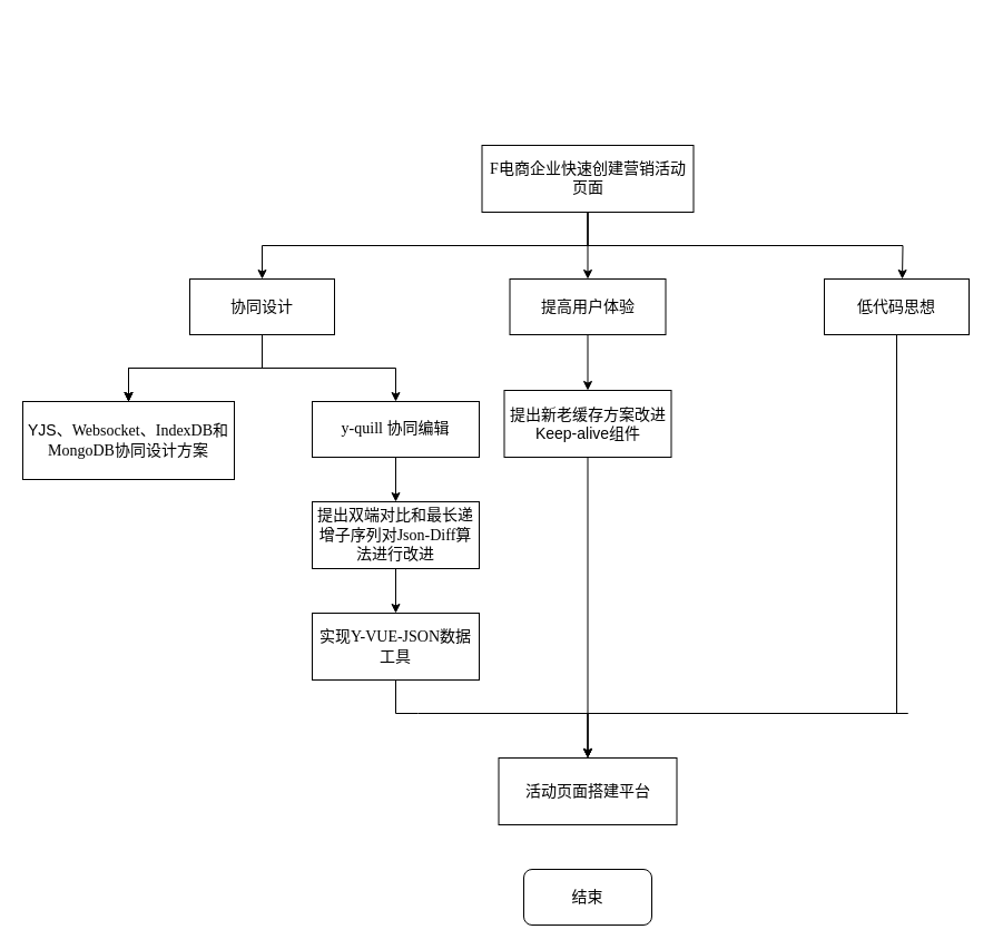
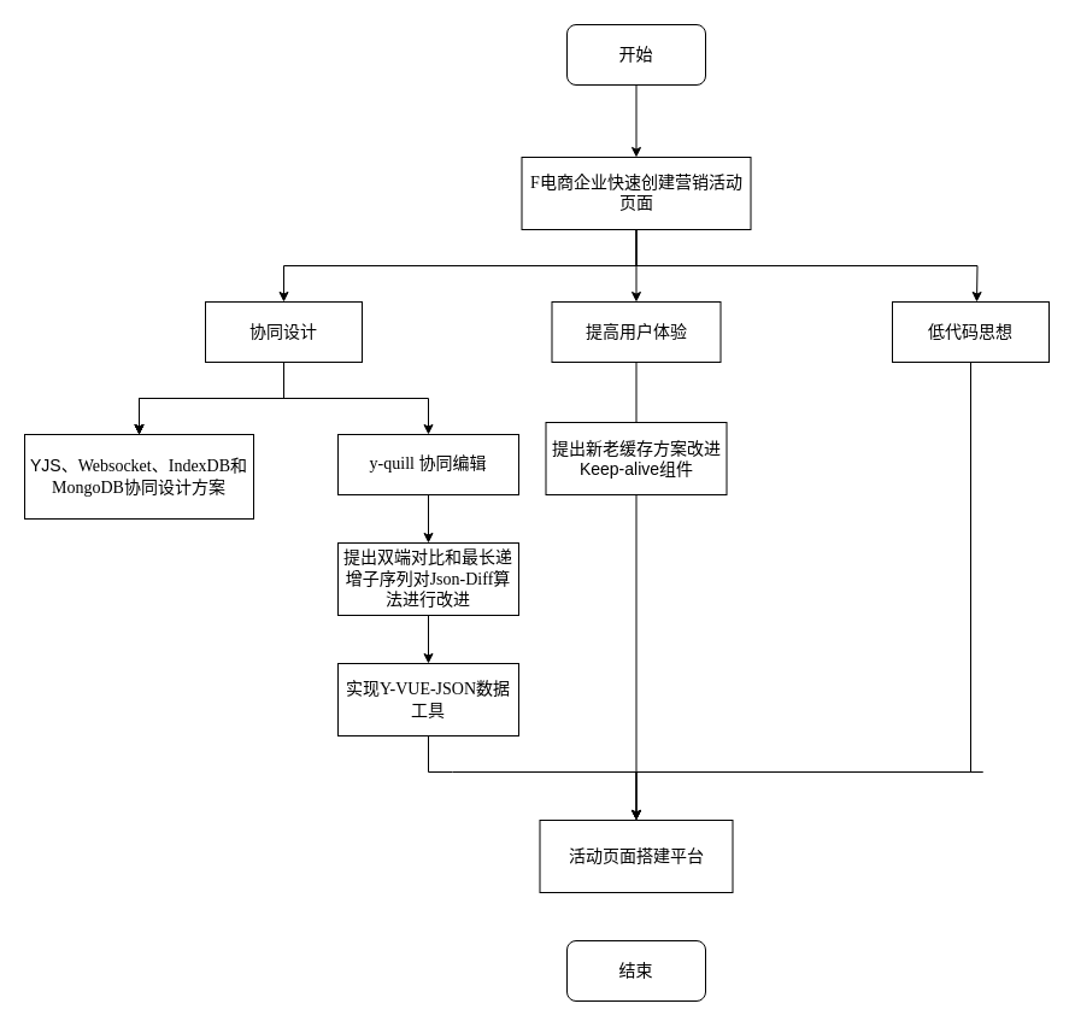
  <mxCell id="0" />
  <mxCell id="1" parent="0" />
  <mxCell id="2" style="edgeStyle=orthogonalEdgeStyle;rounded=0;orthogonalLoop=1;jettySize=auto;html=1;exitX=0.5;exitY=1;exitDx=0;exitDy=0;entryX=0.5;entryY=0;entryDx=0;entryDy=0;fontSize=14;align=center;" parent="1" source="5" target="11" edge="1"><mxGeometry relative="1" as="geometry" /></mxCell>
  <mxCell id="3" style="edgeStyle=orthogonalEdgeStyle;rounded=0;orthogonalLoop=1;jettySize=auto;html=1;exitX=0.5;exitY=1;exitDx=0;exitDy=0;fontSize=14;align=center;" parent="1" source="5" target="13" edge="1"><mxGeometry relative="1" as="geometry" /></mxCell>
  <mxCell id="4" style="edgeStyle=orthogonalEdgeStyle;rounded=0;orthogonalLoop=1;jettySize=auto;html=1;exitX=0.5;exitY=1;exitDx=0;exitDy=0;fontSize=14;align=center;" edge="1" parent="1" source="5"><mxGeometry relative="1" as="geometry"><mxPoint x="810" y="250" as="targetPoint" /></mxGeometry></mxCell>
  <mxCell id="5" value="&lt;p style=&quot;margin: 0pt 0pt 0.0pt; font-family: &amp;quot;Times New Roman&amp;quot;; font-size: 14px;&quot; class=&quot;MsoNormal&quot;&gt;&lt;span style=&quot;font-family: 宋体; font-size: 14px;&quot;&gt;&lt;font face=&quot;Times New Roman Regular&quot; style=&quot;font-size: 14px;&quot;&gt;F&lt;/font&gt;&lt;/span&gt;&lt;span style=&quot;font-family: &amp;quot;Times New Roman Regular&amp;quot;; font-size: 14px;&quot;&gt;&lt;font face=&quot;宋体&quot; style=&quot;font-size: 14px;&quot;&gt;电商企业快速创建&lt;/font&gt;&lt;/span&gt;&lt;span style=&quot;font-family: 宋体; font-size: 14px; background-color: initial;&quot;&gt;营销活动页面&lt;/span&gt;&lt;/p&gt;" style="rounded=0;whiteSpace=wrap;html=1;align=center;fontSize=14;" parent="1" vertex="1"><mxGeometry x="432.5" y="130" width="190" height="60" as="geometry" /></mxCell>
  <mxCell id="6" value="" style="edgeStyle=orthogonalEdgeStyle;rounded=0;orthogonalLoop=1;jettySize=auto;html=1;fontSize=14;align=center;" edge="1" parent="1" source="11" target="20"><mxGeometry relative="1" as="geometry" /></mxCell>
  <mxCell id="7" value="" style="edgeStyle=orthogonalEdgeStyle;rounded=0;orthogonalLoop=1;jettySize=auto;html=1;fontSize=14;align=center;" edge="1" parent="1" source="11" target="20"><mxGeometry relative="1" as="geometry" /></mxCell>
  <mxCell id="8" value="" style="edgeStyle=orthogonalEdgeStyle;rounded=0;orthogonalLoop=1;jettySize=auto;html=1;fontSize=14;align=center;" edge="1" parent="1" source="11" target="20"><mxGeometry relative="1" as="geometry" /></mxCell>
  <mxCell id="9" value="" style="edgeStyle=orthogonalEdgeStyle;rounded=0;orthogonalLoop=1;jettySize=auto;html=1;fontSize=14;align=center;" edge="1" parent="1" source="11" target="20"><mxGeometry relative="1" as="geometry" /></mxCell>
  <mxCell id="10" style="edgeStyle=orthogonalEdgeStyle;rounded=0;orthogonalLoop=1;jettySize=auto;html=1;exitX=0.5;exitY=1;exitDx=0;exitDy=0;entryX=0.5;entryY=0;entryDx=0;entryDy=0;fontSize=14;align=center;" edge="1" parent="1" source="11" target="22"><mxGeometry relative="1" as="geometry" /></mxCell>
  <mxCell id="11" value="协同设计" style="rounded=0;whiteSpace=wrap;html=1;fontSize=14;align=center;" parent="1" vertex="1"><mxGeometry x="170" y="250" width="130" height="50" as="geometry" /></mxCell>
- <mxCell id="12" value="" style="edgeStyle=orthogonalEdgeStyle;rounded=0;orthogonalLoop=1;jettySize=auto;html=1;fontSize=14;align=center;" parent="1" source="13" target="15" edge="1"><mxGeometry relative="1" as="geometry" /></mxCell>
+ <mxCell id="12" value="" style="edgeStyle=orthogonalEdgeStyle;rounded=0;orthogonalLoop=1;jettySize=auto;html=1;fontSize=14;align=center;endArrow=none;" parent="1" source="13" target="15" edge="1"><mxGeometry relative="1" as="geometry" /></mxCell>
  <mxCell id="13" value="提高用户体验" style="rounded=0;whiteSpace=wrap;html=1;fontSize=14;align=center;" parent="1" vertex="1"><mxGeometry x="457.5" y="250" width="140" height="50" as="geometry" /></mxCell>
  <mxCell id="14" style="edgeStyle=orthogonalEdgeStyle;rounded=0;orthogonalLoop=1;jettySize=auto;html=1;exitX=0.5;exitY=1;exitDx=0;exitDy=0;entryX=0.5;entryY=0;entryDx=0;entryDy=0;fontSize=14;align=center;" edge="1" parent="1" source="15" target="27"><mxGeometry relative="1" as="geometry"><Array as="points"><mxPoint x="575" y="640" /><mxPoint x="475" y="640" /></Array></mxGeometry></mxCell>
  <mxCell id="15" value="提出新老缓存方案改进Keep-alive组件" style="rounded=0;whiteSpace=wrap;html=1;fontSize=14;align=center;" parent="1" vertex="1"><mxGeometry x="452.5" y="350" width="150" height="60" as="geometry" /></mxCell>
+ <mxCell id="16" style="edgeStyle=orthogonalEdgeStyle;rounded=0;orthogonalLoop=1;jettySize=auto;html=1;exitX=0.5;exitY=1;exitDx=0;exitDy=0;fontSize=14;align=center;" edge="1" parent="1" source="17" target="5"><mxGeometry relative="1" as="geometry" /></mxCell>
+ <mxCell id="17" value="开始" style="rounded=1;whiteSpace=wrap;html=1;fontSize=14;align=center;" vertex="1" parent="1"><mxGeometry x="470" y="20" width="115" height="50" as="geometry" /></mxCell>
  <mxCell id="18" style="edgeStyle=orthogonalEdgeStyle;rounded=0;orthogonalLoop=1;jettySize=auto;html=1;exitX=0.5;exitY=1;exitDx=0;exitDy=0;entryX=0.5;entryY=0;entryDx=0;entryDy=0;fontSize=14;align=center;" edge="1" parent="1" source="19" target="27"><mxGeometry relative="1" as="geometry"><Array as="points"><mxPoint x="815" y="640" /><mxPoint x="475" y="640" /></Array></mxGeometry></mxCell>
  <mxCell id="19" value="低代码思想" style="rounded=0;whiteSpace=wrap;html=1;fontSize=14;align=center;" vertex="1" parent="1"><mxGeometry x="740" y="250" width="130" height="50" as="geometry" /></mxCell>
  <mxCell id="20" value="YJS、&lt;span style=&quot;font-family: &amp;quot;Times New Roman Regular&amp;quot;; font-size: 14px; background-color: initial;&quot;&gt;Websocket、&lt;/span&gt;&lt;span style=&quot;font-family: &amp;quot;Times New Roman Regular&amp;quot;; font-size: 14px; background-color: initial;&quot;&gt;IndexDB和&lt;/span&gt;&lt;span style=&quot;font-family: &amp;quot;Times New Roman Regular&amp;quot;; font-size: 14px; background-color: initial;&quot;&gt;MongoDB&lt;/span&gt;&lt;span style=&quot;font-family: 宋体; font-size: 14px; background-color: initial;&quot;&gt;协同设计方案&lt;/span&gt;" style="rounded=0;whiteSpace=wrap;html=1;fontSize=14;align=center;" vertex="1" parent="1"><mxGeometry x="20" y="360" width="190" height="70" as="geometry" /></mxCell>
  <mxCell id="21" value="" style="edgeStyle=orthogonalEdgeStyle;rounded=0;orthogonalLoop=1;jettySize=auto;html=1;fontSize=14;align=center;" edge="1" parent="1" source="22" target="24"><mxGeometry relative="1" as="geometry" /></mxCell>
  <mxCell id="22" value="&lt;p class=&quot;MsoNormal&quot; style=&quot;margin: 0pt 0pt 0.0pt; font-family: &amp;quot;Times New Roman&amp;quot;; font-size: 14px;&quot;&gt;&lt;span style=&quot;font-family: &amp;quot;Times New Roman Regular&amp;quot;; font-size: 14px;&quot;&gt;y-quill 协同编辑&lt;/span&gt;&lt;/p&gt;" style="rounded=0;whiteSpace=wrap;html=1;fontSize=14;align=center;" vertex="1" parent="1"><mxGeometry x="280" y="360" width="150" height="50" as="geometry" /></mxCell>
  <mxCell id="23" value="" style="edgeStyle=orthogonalEdgeStyle;rounded=0;orthogonalLoop=1;jettySize=auto;html=1;fontSize=14;align=center;" edge="1" parent="1" source="24" target="26"><mxGeometry relative="1" as="geometry" /></mxCell>
  <mxCell id="24" value="&lt;p class=&quot;MsoNormal&quot; style=&quot;margin: 0pt 0pt 0.0pt; font-size: 14px;&quot;&gt;&lt;font face=&quot;Times New Roman Regular&quot; style=&quot;font-size: 14px;&quot;&gt;&lt;span style=&quot;font-size: 14px;&quot;&gt;提出&lt;/span&gt;&lt;/font&gt;&lt;span style=&quot;font-family: 宋体; font-size: 14px; background-color: initial;&quot;&gt;双端对比和最长递增子序列对Json-Diff算法进行改进&lt;/span&gt;&lt;/p&gt;" style="rounded=0;whiteSpace=wrap;html=1;fontSize=14;align=center;" vertex="1" parent="1"><mxGeometry x="280" y="450" width="150" height="60" as="geometry" /></mxCell>
  <mxCell id="25" style="edgeStyle=orthogonalEdgeStyle;rounded=0;orthogonalLoop=1;jettySize=auto;html=1;exitX=0.5;exitY=1;exitDx=0;exitDy=0;entryX=0.5;entryY=0;entryDx=0;entryDy=0;fontSize=14;align=center;" edge="1" parent="1" source="26" target="27"><mxGeometry relative="1" as="geometry"><Array as="points"><mxPoint x="375" y="640" /><mxPoint x="475" y="640" /></Array></mxGeometry></mxCell>
  <mxCell id="26" value="&lt;p class=&quot;MsoNormal&quot; style=&quot;margin: 0pt 0pt 0.0pt; font-size: 14px;&quot;&gt;&lt;font face=&quot;Times New Roman Regular&quot; style=&quot;font-size: 14px;&quot;&gt;&lt;span style=&quot;font-size: 14px;&quot;&gt;实现&lt;/span&gt;&lt;/font&gt;&lt;span style=&quot;background-color: initial; font-family: &amp;quot;Times New Roman Regular&amp;quot;; font-size: 14px;&quot;&gt;Y-&lt;/span&gt;&lt;span style=&quot;background-color: initial; font-family: 宋体; font-size: 14px;&quot;&gt;&lt;font face=&quot;Times New Roman Regular&quot; style=&quot;font-size: 14px;&quot;&gt;VUE&lt;/font&gt;&lt;/span&gt;&lt;span style=&quot;background-color: initial; font-family: &amp;quot;Times New Roman Regular&amp;quot;; font-size: 14px;&quot;&gt;-JSON&lt;font face=&quot;宋体&quot; style=&quot;font-size: 14px;&quot;&gt;数据工具&lt;/font&gt;&lt;/span&gt;&lt;/p&gt;" style="rounded=0;whiteSpace=wrap;html=1;fontSize=14;align=center;" vertex="1" parent="1"><mxGeometry x="280" y="550" width="150" height="60" as="geometry" /></mxCell>
  <mxCell id="27" value="&lt;p class=&quot;MsoNormal&quot; style=&quot;margin: 0pt 0pt 0.0pt; font-size: 14px;&quot;&gt;活动页面搭建平台&lt;/p&gt;" style="rounded=0;whiteSpace=wrap;html=1;fontSize=14;align=center;" vertex="1" parent="1"><mxGeometry x="447.5" y="680" width="160" height="60" as="geometry" /></mxCell>
  <mxCell id="28" value="结束" style="rounded=1;whiteSpace=wrap;html=1;fontSize=14;align=center;" vertex="1" parent="1"><mxGeometry x="470" y="780" width="115" height="50" as="geometry" /></mxCell>
